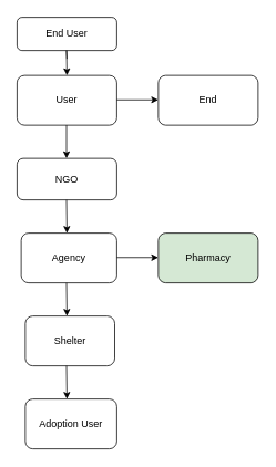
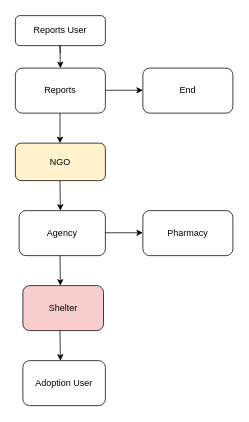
  <mxCell id="0" />
  <mxCell id="1" parent="0" />
- <mxCell id="2" value="End User" style="rounded=1;whiteSpace=wrap;html=1;fontSize=12;glass=0;strokeWidth=1;shadow=0;" parent="1" vertex="1"><mxGeometry x="20" y="20" width="120" height="40" as="geometry" /></mxCell>
+ <mxCell id="2" value="Reports User" style="rounded=1;whiteSpace=wrap;html=1;fontSize=12;glass=0;strokeWidth=1;shadow=0;" parent="1" vertex="1"><mxGeometry x="20" y="20" width="120" height="40" as="geometry" /></mxCell>
  <mxCell id="3" value="" style="endArrow=classic;html=1;rounded=0;" edge="1" parent="1"><mxGeometry width="50" height="50" relative="1" as="geometry"><mxPoint x="80" y="70" as="sourcePoint" /><mxPoint x="80" y="90" as="targetPoint" /><Array as="points"><mxPoint x="79.5" y="60" /></Array></mxGeometry></mxCell>
- <mxCell id="4" value="User" style="rounded=1;whiteSpace=wrap;html=1;" vertex="1" parent="1"><mxGeometry x="20" y="90" width="120" height="60" as="geometry" /></mxCell>
- <mxCell id="5" value="NGO" style="rounded=1;whiteSpace=wrap;html=1;" vertex="1" parent="1"><mxGeometry x="20" y="190" width="120" height="50" as="geometry" /></mxCell>
+ <mxCell id="4" value="Reports" style="rounded=1;whiteSpace=wrap;html=1;" vertex="1" parent="1"><mxGeometry x="20" y="90" width="120" height="60" as="geometry" /></mxCell>
+ <mxCell id="5" value="NGO" style="rounded=1;whiteSpace=wrap;html=1;fillColor=#fff2cc;" vertex="1" parent="1"><mxGeometry x="20" y="190" width="120" height="50" as="geometry" /></mxCell>
  <mxCell id="6" value="Agency" style="rounded=1;whiteSpace=wrap;html=1;" vertex="1" parent="1"><mxGeometry x="25" y="280" width="115" height="60" as="geometry" /></mxCell>
- <mxCell id="7" value="Shelter" style="rounded=1;whiteSpace=wrap;html=1;" vertex="1" parent="1"><mxGeometry x="30" y="380" width="107.5" height="60" as="geometry" /></mxCell>
+ <mxCell id="7" value="Shelter" style="rounded=1;whiteSpace=wrap;html=1;fillColor=#f8cecc;" vertex="1" parent="1"><mxGeometry x="30" y="380" width="107.5" height="60" as="geometry" /></mxCell>
  <mxCell id="8" value="Adoption User" style="rounded=1;whiteSpace=wrap;html=1;" vertex="1" parent="1"><mxGeometry x="30" y="480" width="110" height="60" as="geometry" /></mxCell>
- <mxCell id="9" value="Pharmacy&lt;br&gt;" style="rounded=1;whiteSpace=wrap;html=1;fillColor=#d5e8d4;" vertex="1" parent="1"><mxGeometry x="190" y="280" width="120" height="60" as="geometry" /></mxCell>
+ <mxCell id="9" value="Pharmacy&lt;br&gt;" style="rounded=1;whiteSpace=wrap;html=1;" vertex="1" parent="1"><mxGeometry x="190" y="280" width="120" height="60" as="geometry" /></mxCell>
  <mxCell id="10" value="" style="endArrow=classic;html=1;rounded=0;" edge="1" parent="1"><mxGeometry width="50" height="50" relative="1" as="geometry"><mxPoint x="79.5" y="150" as="sourcePoint" /><mxPoint x="79.5" y="190" as="targetPoint" /></mxGeometry></mxCell>
  <mxCell id="11" value="" style="endArrow=classic;html=1;rounded=0;" edge="1" parent="1"><mxGeometry width="50" height="50" relative="1" as="geometry"><mxPoint x="79.5" y="240" as="sourcePoint" /><mxPoint x="80" y="280" as="targetPoint" /></mxGeometry></mxCell>
  <mxCell id="12" value="" style="endArrow=classic;html=1;rounded=0;" edge="1" parent="1"><mxGeometry width="50" height="50" relative="1" as="geometry"><mxPoint x="79.5" y="340" as="sourcePoint" /><mxPoint x="80" y="380" as="targetPoint" /></mxGeometry></mxCell>
  <mxCell id="13" value="" style="endArrow=classic;html=1;rounded=0;" edge="1" parent="1"><mxGeometry width="50" height="50" relative="1" as="geometry"><mxPoint x="79.5" y="440" as="sourcePoint" /><mxPoint x="80" y="480" as="targetPoint" /></mxGeometry></mxCell>
  <mxCell id="14" value="" style="endArrow=classic;html=1;rounded=0;" edge="1" parent="1"><mxGeometry width="50" height="50" relative="1" as="geometry"><mxPoint x="140" y="309.5" as="sourcePoint" /><mxPoint x="190" y="309.5" as="targetPoint" /></mxGeometry></mxCell>
  <mxCell id="15" value="End&lt;br&gt;" style="rounded=1;whiteSpace=wrap;html=1;" vertex="1" parent="1"><mxGeometry x="190" y="90" width="120" height="60" as="geometry" /></mxCell>
  <mxCell id="16" value="" style="endArrow=classic;html=1;rounded=0;" edge="1" parent="1"><mxGeometry width="50" height="50" relative="1" as="geometry"><mxPoint x="140" y="119.5" as="sourcePoint" /><mxPoint x="190" y="119.5" as="targetPoint" /></mxGeometry></mxCell>
